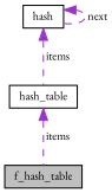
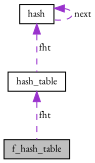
  digraph {
    fontname="EB Garamond"
    node [color=black fillcolor=white fontname="EB Garamond" fontsize=10 shape=record style=filled]
    edge [color=darkorchid3 dir=back fontname="EB Garamond" fontsize=10 labelfontname=Helvetica labelfontsize=10 style=dashed]
    n1 [fillcolor=grey75 fontcolor=black height=0.2 label=f_hash_table width=0.4]
    n2 [height=0.2 label=hash_table width=0.4]
    n3 [height=0.2 label=hash width=0.4]
-   n2 -> n1 [label=" items"]
-   n3 -> n2 [label=" items"]
+   n2 -> n1 [label=" fht"]
+   n3 -> n2 [label=" fht"]
    n3 -> n3 [label=" next"]
  }
